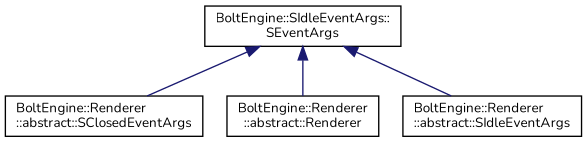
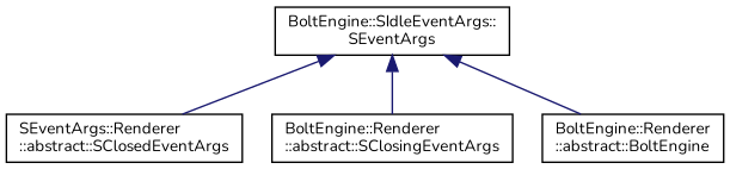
  digraph {
    fontname=Nunito
    rankdir=TB
    node [color=black fillcolor=white fontname=Nunito fontsize=10 shape=record style=filled]
    edge [color=midnightblue dir=back fontname=Nunito fontsize=10 labelfontname=Helvetica labelfontsize=10 style=solid]
    n1 [height=0.2 label="BoltEngine::SIdleEventArgs::\lSEventArgs" width=0.4]
-   n2 [height=0.2 label="BoltEngine::Renderer\l::abstract::SClosedEventArgs" width=0.4]
-   n3 [height=0.2 label="BoltEngine::Renderer\l::abstract::Renderer" width=0.4]
-   n4 [height=0.2 label="BoltEngine::Renderer\l::abstract::SIdleEventArgs" width=0.4]
+   n2 [height=0.2 label="SEventArgs::Renderer\l::abstract::SClosedEventArgs" width=0.4]
+   n3 [height=0.2 label="BoltEngine::Renderer\l::abstract::SClosingEventArgs" width=0.4]
+   n4 [height=0.2 label="BoltEngine::Renderer\l::abstract::BoltEngine" width=0.4]
    n1 -> n2
    n1 -> n3
    n1 -> n4
  }
